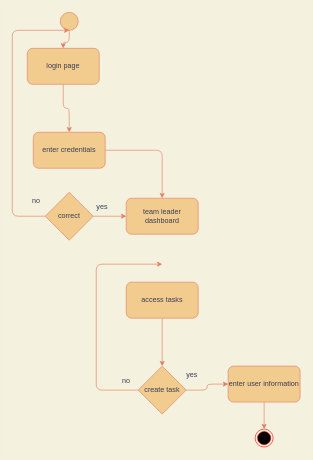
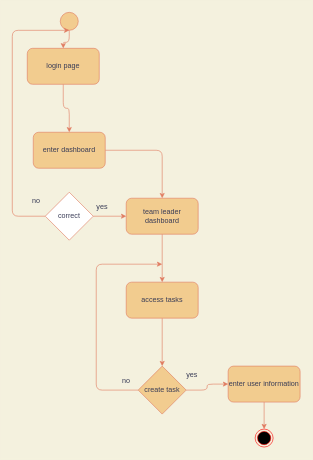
  <mxCell id="0" />
  <mxCell id="1" parent="0" />
  <mxCell id="2" style="edgeStyle=orthogonalEdgeStyle;curved=0;rounded=1;sketch=0;orthogonalLoop=1;jettySize=auto;html=1;fontColor=#393C56;strokeColor=#E07A5F;fillColor=#F2CC8F;" edge="1" parent="1" source="3" target="5"><mxGeometry relative="1" as="geometry"><mxPoint x="115" y="110" as="targetPoint" /></mxGeometry></mxCell>
  <mxCell id="3" value="" style="ellipse;whiteSpace=wrap;html=1;aspect=fixed;rounded=0;sketch=0;fontColor=#393C56;strokeColor=#E07A5F;fillColor=#F2CC8F;" vertex="1" parent="1"><mxGeometry x="100" y="20" width="30" height="30" as="geometry" /></mxCell>
  <mxCell id="4" value="" style="edgeStyle=orthogonalEdgeStyle;curved=0;rounded=1;sketch=0;orthogonalLoop=1;jettySize=auto;html=1;fontColor=#393C56;strokeColor=#E07A5F;fillColor=#F2CC8F;" edge="1" parent="1" source="5" target="7"><mxGeometry relative="1" as="geometry" /></mxCell>
  <mxCell id="5" value="login page" style="rounded=1;whiteSpace=wrap;html=1;sketch=0;fontColor=#393C56;strokeColor=#E07A5F;fillColor=#F2CC8F;" vertex="1" parent="1"><mxGeometry x="45" y="80" width="120" height="60" as="geometry" /></mxCell>
  <mxCell id="6" style="edgeStyle=orthogonalEdgeStyle;curved=0;rounded=1;sketch=0;orthogonalLoop=1;jettySize=auto;html=1;fontColor=#393C56;strokeColor=#E07A5F;fillColor=#F2CC8F;" edge="1" parent="1" source="7" target="14"><mxGeometry relative="1" as="geometry" /></mxCell>
- <mxCell id="7" value="enter credentials" style="whiteSpace=wrap;html=1;fillColor=#F2CC8F;strokeColor=#E07A5F;fontColor=#393C56;rounded=1;sketch=0;" vertex="1" parent="1"><mxGeometry x="55" y="220" width="120" height="60" as="geometry" /></mxCell>
+ <mxCell id="7" value="enter dashboard" style="whiteSpace=wrap;html=1;fillColor=#F2CC8F;strokeColor=#E07A5F;fontColor=#393C56;rounded=1;sketch=0;" vertex="1" parent="1"><mxGeometry x="55" y="220" width="120" height="60" as="geometry" /></mxCell>
  <mxCell id="8" style="edgeStyle=orthogonalEdgeStyle;curved=0;rounded=1;sketch=0;orthogonalLoop=1;jettySize=auto;html=1;fontColor=#393C56;strokeColor=#E07A5F;fillColor=#F2CC8F;" edge="1" parent="1" source="10"><mxGeometry relative="1" as="geometry"><mxPoint x="115" y="50" as="targetPoint" /><Array as="points"><mxPoint x="20" y="360" /><mxPoint x="20" y="50" /></Array></mxGeometry></mxCell>
  <mxCell id="9" style="edgeStyle=orthogonalEdgeStyle;curved=0;rounded=1;sketch=0;orthogonalLoop=1;jettySize=auto;html=1;fontColor=#393C56;strokeColor=#E07A5F;fillColor=#F2CC8F;" edge="1" parent="1" source="10" target="14"><mxGeometry relative="1" as="geometry"><mxPoint x="210" y="360" as="targetPoint" /></mxGeometry></mxCell>
- <mxCell id="10" value="correct" style="rhombus;whiteSpace=wrap;html=1;rounded=0;sketch=0;fontColor=#393C56;strokeColor=#E07A5F;fillColor=#F2CC8F;" vertex="1" parent="1"><mxGeometry x="75" y="320" width="80" height="80" as="geometry" /></mxCell>
+ <mxCell id="10" value="correct" style="rhombus;whiteSpace=wrap;html=1;rounded=0;sketch=0;fontColor=#393C56;strokeColor=#E07A5F;fillColor=#ffffff;" vertex="1" parent="1"><mxGeometry x="75" y="320" width="80" height="80" as="geometry" /></mxCell>
  <mxCell id="11" value="yes" style="text;html=1;strokeColor=none;fillColor=none;align=center;verticalAlign=middle;whiteSpace=wrap;rounded=0;sketch=0;fontColor=#393C56;" vertex="1" parent="1"><mxGeometry x="140" y="330" width="60" height="30" as="geometry" /></mxCell>
  <mxCell id="12" value="no" style="text;html=1;strokeColor=none;fillColor=none;align=center;verticalAlign=middle;whiteSpace=wrap;rounded=0;sketch=0;fontColor=#393C56;" vertex="1" parent="1"><mxGeometry x="30" y="320" width="60" height="30" as="geometry" /></mxCell>
+ <mxCell id="13" value="" style="edgeStyle=orthogonalEdgeStyle;curved=0;rounded=1;sketch=0;orthogonalLoop=1;jettySize=auto;html=1;fontColor=#393C56;strokeColor=#E07A5F;fillColor=#F2CC8F;" edge="1" parent="1" source="14" target="16"><mxGeometry relative="1" as="geometry" /></mxCell>
  <mxCell id="14" value="team leader dashboard" style="rounded=1;whiteSpace=wrap;html=1;sketch=0;fontColor=#393C56;strokeColor=#E07A5F;fillColor=#F2CC8F;" vertex="1" parent="1"><mxGeometry x="210" y="330" width="120" height="60" as="geometry" /></mxCell>
  <mxCell id="15" value="" style="edgeStyle=orthogonalEdgeStyle;curved=0;rounded=1;sketch=0;orthogonalLoop=1;jettySize=auto;html=1;fontColor=#393C56;strokeColor=#E07A5F;fillColor=#F2CC8F;" edge="1" parent="1" source="16"><mxGeometry relative="1" as="geometry"><mxPoint x="270" y="610" as="targetPoint" /></mxGeometry></mxCell>
  <mxCell id="16" value="access tasks" style="whiteSpace=wrap;html=1;fillColor=#F2CC8F;strokeColor=#E07A5F;fontColor=#393C56;rounded=1;sketch=0;" vertex="1" parent="1"><mxGeometry x="210" y="470" width="120" height="60" as="geometry" /></mxCell>
  <mxCell id="17" style="edgeStyle=orthogonalEdgeStyle;curved=0;rounded=1;sketch=0;orthogonalLoop=1;jettySize=auto;html=1;fontColor=#393C56;strokeColor=#E07A5F;fillColor=#F2CC8F;" edge="1" parent="1" source="19" target="23"><mxGeometry relative="1" as="geometry"><mxPoint x="370" y="650" as="targetPoint" /></mxGeometry></mxCell>
  <mxCell id="18" style="edgeStyle=orthogonalEdgeStyle;curved=0;rounded=1;sketch=0;orthogonalLoop=1;jettySize=auto;html=1;fontColor=#393C56;strokeColor=#E07A5F;fillColor=#F2CC8F;" edge="1" parent="1" source="19"><mxGeometry relative="1" as="geometry"><mxPoint x="270" y="440" as="targetPoint" /><Array as="points"><mxPoint x="160" y="650" /><mxPoint x="160" y="440" /></Array></mxGeometry></mxCell>
  <mxCell id="19" value="create task" style="rhombus;whiteSpace=wrap;html=1;rounded=0;sketch=0;fontColor=#393C56;strokeColor=#E07A5F;fillColor=#F2CC8F;" vertex="1" parent="1"><mxGeometry x="230" y="610" width="80" height="80" as="geometry" /></mxCell>
  <mxCell id="20" value="yes" style="text;html=1;strokeColor=none;fillColor=none;align=center;verticalAlign=middle;whiteSpace=wrap;rounded=0;sketch=0;fontColor=#393C56;" vertex="1" parent="1"><mxGeometry x="290" y="610" width="60" height="30" as="geometry" /></mxCell>
  <mxCell id="21" value="no" style="text;html=1;strokeColor=none;fillColor=none;align=center;verticalAlign=middle;whiteSpace=wrap;rounded=0;sketch=0;fontColor=#393C56;" vertex="1" parent="1"><mxGeometry x="180" y="620" width="60" height="30" as="geometry" /></mxCell>
  <mxCell id="22" style="edgeStyle=orthogonalEdgeStyle;curved=0;rounded=1;sketch=0;orthogonalLoop=1;jettySize=auto;html=1;fontColor=#393C56;strokeColor=#E07A5F;fillColor=#F2CC8F;" edge="1" parent="1" source="23" target="24"><mxGeometry relative="1" as="geometry"><mxPoint x="440" y="730" as="targetPoint" /></mxGeometry></mxCell>
  <mxCell id="23" value="enter user information" style="whiteSpace=wrap;html=1;sketch=0;fontColor=#393C56;strokeColor=#E07A5F;fillColor=#F2CC8F;rounded=1;" vertex="1" parent="1"><mxGeometry x="380" y="610" width="120" height="60" as="geometry" /></mxCell>
  <mxCell id="24" value="" style="ellipse;html=1;shape=endState;fillColor=#000000;strokeColor=#ff0000;rounded=0;sketch=0;fontColor=#393C56;" vertex="1" parent="1"><mxGeometry x="425" y="715" width="30" height="30" as="geometry" /></mxCell>
